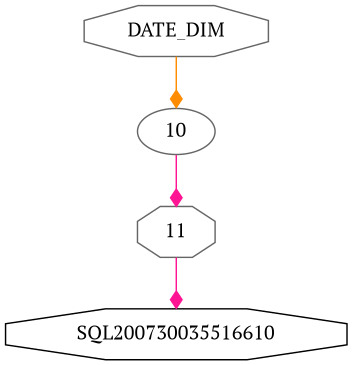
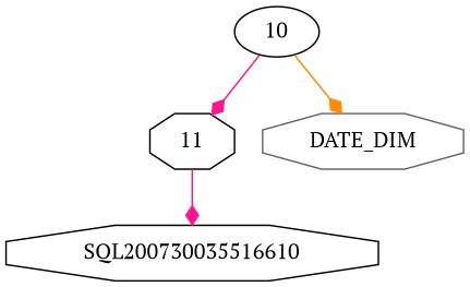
  digraph {
    fontname="PT Serif"
    node [color=gray40 fontname="PT Serif" shape=octagon]
    edge [arrowhead=diamond color=deeppink fontname="PT Serif"]
-   n1 [height=.1 label=11]
+   n1 [color=black height=.1 label=11]
    n2 [color=black height=.1 label=SQL200730035516610]
    n3 [height=.1 label=DATE_DIM]
-   10 [height=.1 shape=ellipse]
+   10 [color=black height=.1 shape=ellipse]
    n1 -> n2
    10 -> n1
-   n3 -> 10 [color=darkorange]
+   10 -> n3 [color=darkorange]
  }
